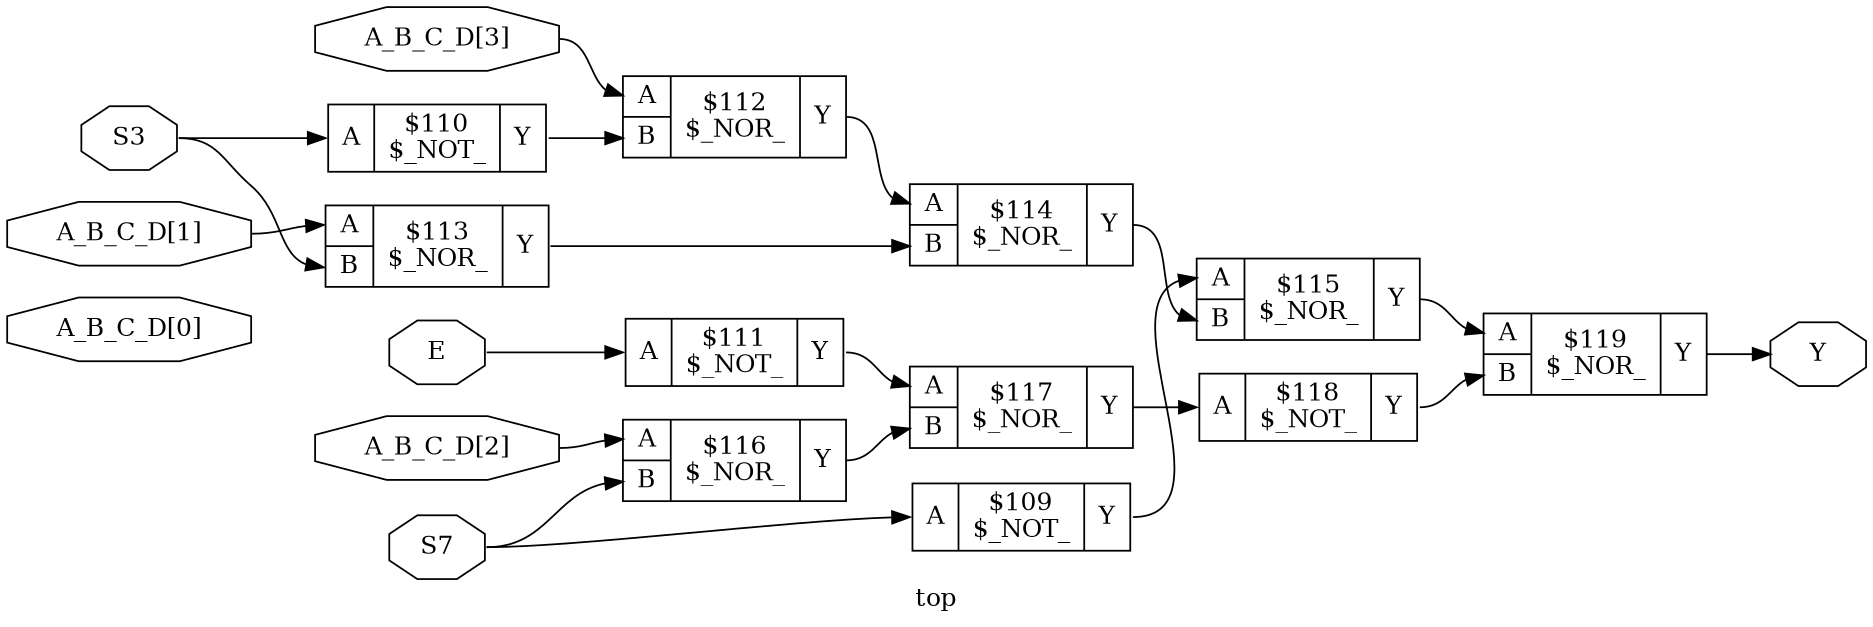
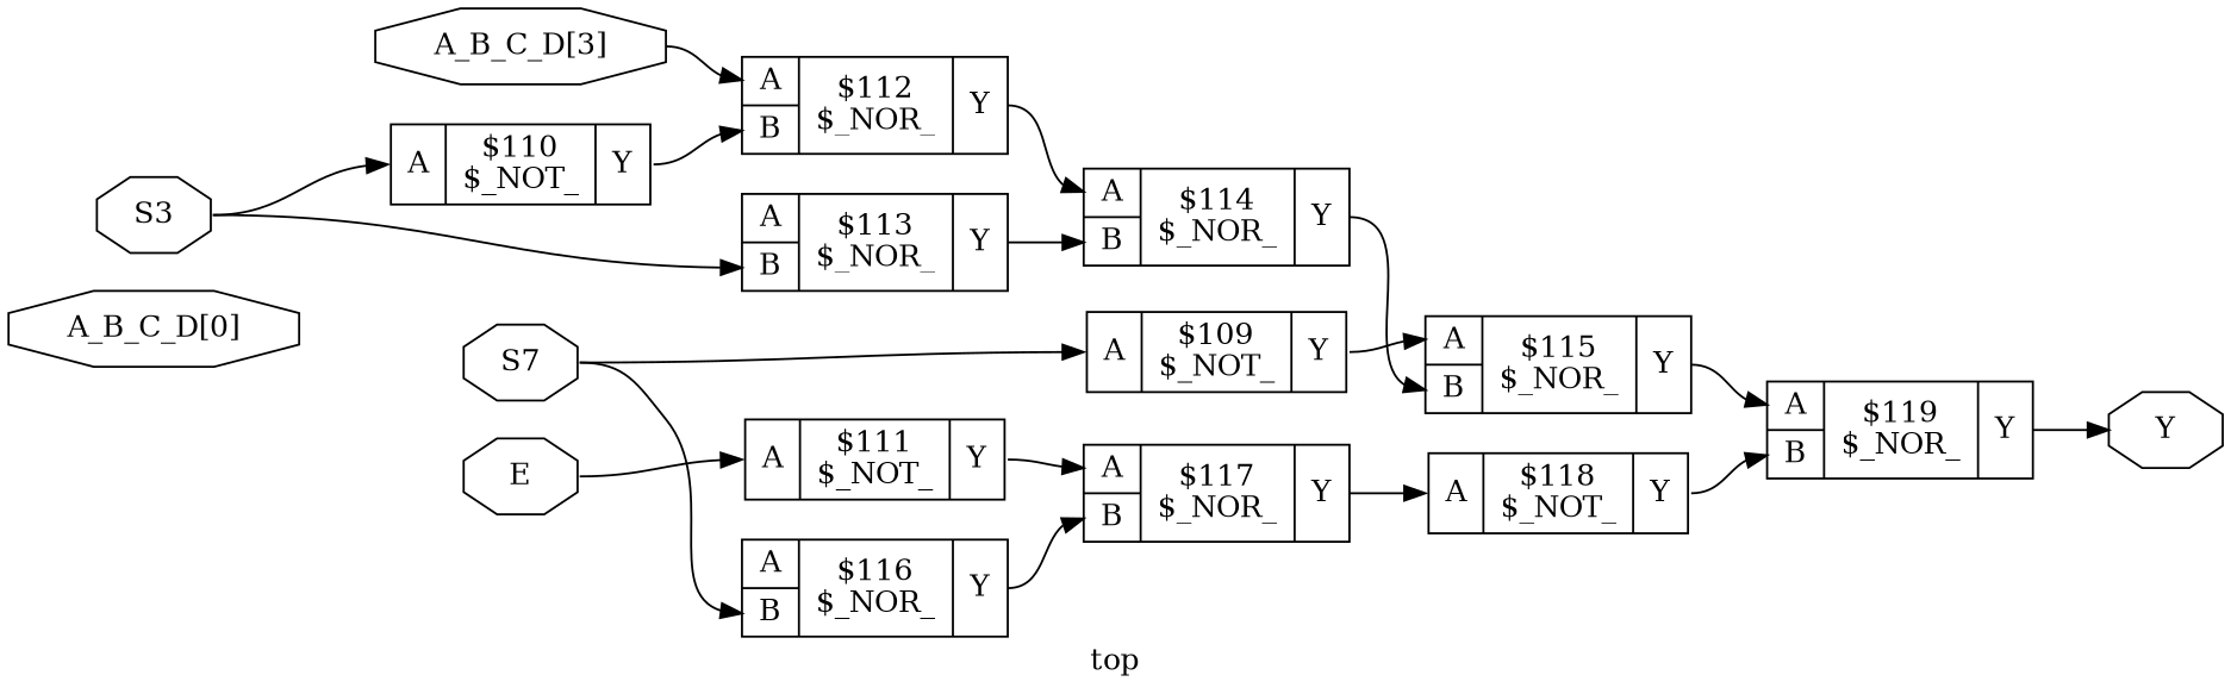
  digraph {
    label=top
    rankdir=LR
    remincross=true
    node [shape=record]
    edge [color=black fontcolor=black headport="p19:w" tailport="p18:e"]
    n1 [color=black fontcolor=black label="A_B_C_D[0]" shape=octagon]
-   n2 [color=black fontcolor=black label="A_B_C_D[1]" shape=octagon]
    n3 [label="{{<p19> A|<p23> B}|$113\n$_NOR_|{<p18> Y}}"]
    n4 [label="{{<p19> A|<p23> B}|$114\n$_NOR_|{<p18> Y}}"]
-   n5 [color=black fontcolor=black label="A_B_C_D[2]" shape=octagon]
    n6 [label="{{<p19> A|<p23> B}|$116\n$_NOR_|{<p18> Y}}"]
    n7 [label="{{<p19> A|<p23> B}|$117\n$_NOR_|{<p18> Y}}"]
    n8 [color=black fontcolor=black label="A_B_C_D[3]" shape=octagon]
    n9 [label="{{<p19> A|<p23> B}|$112\n$_NOR_|{<p18> Y}}"]
    n10 [color=black fontcolor=black label=E shape=octagon]
    n11 [label="{{<p19> A}|$111\n$_NOT_|{<p18> Y}}"]
    n12 [color=black fontcolor=black label=S7 shape=octagon]
    n13 [label="{{<p19> A}|$109\n$_NOT_|{<p18> Y}}"]
    n14 [label="{{<p19> A|<p23> B}|$115\n$_NOR_|{<p18> Y}}"]
    n15 [color=black fontcolor=black label=S3 shape=octagon]
    n16 [label="{{<p19> A}|$110\n$_NOT_|{<p18> Y}}"]
    n17 [color=black fontcolor=black label=Y shape=octagon]
    n18 [label="{{<p19> A|<p23> B}|$119\n$_NOR_|{<p18> Y}}"]
    n19 [label="{{<p19> A}|$118\n$_NOT_|{<p18> Y}}"]
-   n2 -> n3 [tailport=e]
    n3 -> n4 [headport="p23:w"]
    n4 -> n14 [headport="p23:w"]
-   n5 -> n6 [tailport=e]
    n6 -> n7 [headport="p23:w"]
    n7 -> n19
    n8 -> n9 [tailport=e]
    n9 -> n4
    n10 -> n11 [tailport=e]
    n11 -> n7
    n12 -> n6 [headport="p23:w" tailport=e]
    n12 -> n13 [tailport=e]
    n13 -> n14
    n14 -> n18
    n15 -> n3 [headport="p23:w" tailport=e]
    n15 -> n16 [tailport=e]
    n16 -> n9 [headport="p23:w"]
    n18 -> n17 [headport=w]
    n19 -> n18 [headport="p23:w"]
  }
